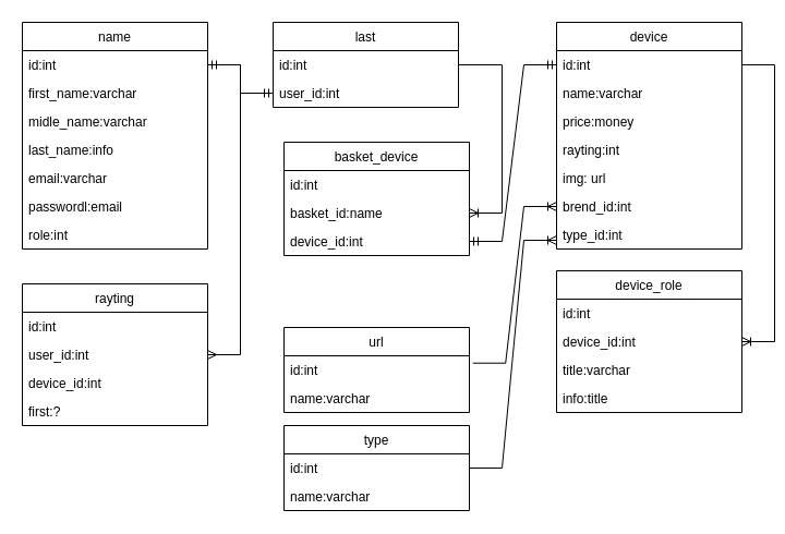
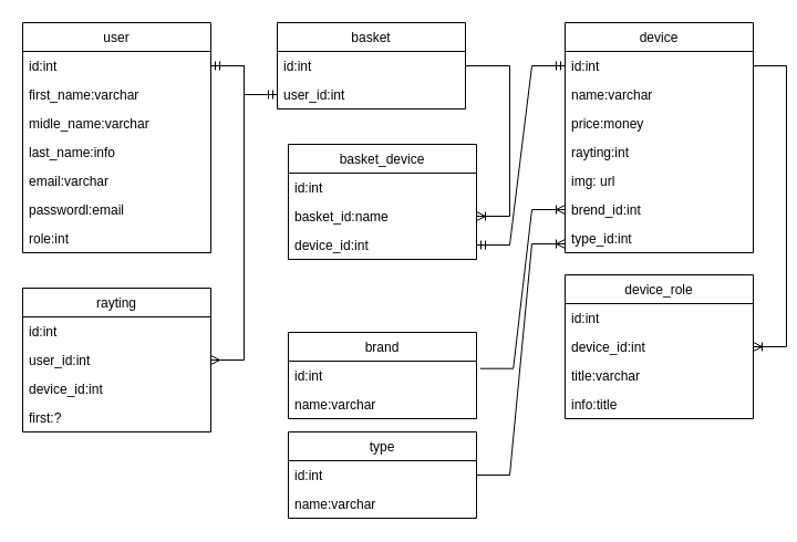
  <mxCell id="0" />
  <mxCell id="1" parent="0" />
- <mxCell id="2" value="name" style="swimlane;fontStyle=0;childLayout=stackLayout;horizontal=1;startSize=26;fillColor=none;horizontalStack=0;resizeParent=1;resizeParentMax=0;resizeLast=0;collapsible=1;marginBottom=0;" vertex="1" parent="1"><mxGeometry x="20" y="20" width="170" height="208" as="geometry"><mxRectangle x="80" y="50" width="60" height="26" as="alternateBounds" /></mxGeometry></mxCell>
+ <mxCell id="2" value="user" style="swimlane;fontStyle=0;childLayout=stackLayout;horizontal=1;startSize=26;fillColor=none;horizontalStack=0;resizeParent=1;resizeParentMax=0;resizeLast=0;collapsible=1;marginBottom=0;" vertex="1" parent="1"><mxGeometry x="20" y="20" width="170" height="208" as="geometry"><mxRectangle x="80" y="50" width="60" height="26" as="alternateBounds" /></mxGeometry></mxCell>
  <mxCell id="3" value="id:int" style="text;strokeColor=none;fillColor=none;align=left;verticalAlign=top;spacingLeft=4;spacingRight=4;overflow=hidden;rotatable=0;points=[[0,0.5],[1,0.5]];portConstraint=eastwest;" vertex="1" parent="2"><mxGeometry y="26" width="170" height="26" as="geometry" /></mxCell>
  <mxCell id="4" value="first_name:varchar" style="text;strokeColor=none;fillColor=none;align=left;verticalAlign=top;spacingLeft=4;spacingRight=4;overflow=hidden;rotatable=0;points=[[0,0.5],[1,0.5]];portConstraint=eastwest;" vertex="1" parent="2"><mxGeometry y="52" width="170" height="26" as="geometry" /></mxCell>
  <mxCell id="5" value="midle_name:varchar" style="text;strokeColor=none;fillColor=none;align=left;verticalAlign=top;spacingLeft=4;spacingRight=4;overflow=hidden;rotatable=0;points=[[0,0.5],[1,0.5]];portConstraint=eastwest;" vertex="1" parent="2"><mxGeometry y="78" width="170" height="26" as="geometry" /></mxCell>
  <mxCell id="6" value="last_name:info" style="text;strokeColor=none;fillColor=none;align=left;verticalAlign=top;spacingLeft=4;spacingRight=4;overflow=hidden;rotatable=0;points=[[0,0.5],[1,0.5]];portConstraint=eastwest;" vertex="1" parent="2"><mxGeometry y="104" width="170" height="26" as="geometry" /></mxCell>
  <mxCell id="7" value="email:varchar" style="text;strokeColor=none;fillColor=none;align=left;verticalAlign=top;spacingLeft=4;spacingRight=4;overflow=hidden;rotatable=0;points=[[0,0.5],[1,0.5]];portConstraint=eastwest;" vertex="1" parent="2"><mxGeometry y="130" width="170" height="26" as="geometry" /></mxCell>
  <mxCell id="8" value="passwordl:email" style="text;strokeColor=none;fillColor=none;align=left;verticalAlign=top;spacingLeft=4;spacingRight=4;overflow=hidden;rotatable=0;points=[[0,0.5],[1,0.5]];portConstraint=eastwest;" vertex="1" parent="2"><mxGeometry y="156" width="170" height="26" as="geometry" /></mxCell>
  <mxCell id="9" value="role:int" style="text;strokeColor=none;fillColor=none;align=left;verticalAlign=top;spacingLeft=4;spacingRight=4;overflow=hidden;rotatable=0;points=[[0,0.5],[1,0.5]];portConstraint=eastwest;" vertex="1" parent="2"><mxGeometry y="182" width="170" height="26" as="geometry" /></mxCell>
- <mxCell id="10" value="last" style="swimlane;fontStyle=0;childLayout=stackLayout;horizontal=1;startSize=26;fillColor=none;horizontalStack=0;resizeParent=1;resizeParentMax=0;resizeLast=0;collapsible=1;marginBottom=0;" vertex="1" parent="1"><mxGeometry x="250" y="20" width="170" height="78" as="geometry"><mxRectangle x="80" y="50" width="60" height="26" as="alternateBounds" /></mxGeometry></mxCell>
+ <mxCell id="10" value="basket" style="swimlane;fontStyle=0;childLayout=stackLayout;horizontal=1;startSize=26;fillColor=none;horizontalStack=0;resizeParent=1;resizeParentMax=0;resizeLast=0;collapsible=1;marginBottom=0;" vertex="1" parent="1"><mxGeometry x="250" y="20" width="170" height="78" as="geometry"><mxRectangle x="80" y="50" width="60" height="26" as="alternateBounds" /></mxGeometry></mxCell>
  <mxCell id="11" value="id:int" style="text;strokeColor=none;fillColor=none;align=left;verticalAlign=top;spacingLeft=4;spacingRight=4;overflow=hidden;rotatable=0;points=[[0,0.5],[1,0.5]];portConstraint=eastwest;" vertex="1" parent="10"><mxGeometry y="26" width="170" height="26" as="geometry" /></mxCell>
  <mxCell id="12" value="user_id:int" style="text;strokeColor=none;fillColor=none;align=left;verticalAlign=top;spacingLeft=4;spacingRight=4;overflow=hidden;rotatable=0;points=[[0,0.5],[1,0.5]];portConstraint=eastwest;" vertex="1" parent="10"><mxGeometry y="52" width="170" height="26" as="geometry" /></mxCell>
  <mxCell id="13" value="" style="edgeStyle=entityRelationEdgeStyle;fontSize=12;html=1;endArrow=ERmandOne;startArrow=ERmandOne;rounded=0;" edge="1" parent="1" source="3" target="12"><mxGeometry width="100" height="100" relative="1" as="geometry"><mxPoint x="190" y="159" as="sourcePoint" /><mxPoint x="331.421" y="59" as="targetPoint" /></mxGeometry></mxCell>
  <mxCell id="14" value="device" style="swimlane;fontStyle=0;childLayout=stackLayout;horizontal=1;startSize=26;fillColor=none;horizontalStack=0;resizeParent=1;resizeParentMax=0;resizeLast=0;collapsible=1;marginBottom=0;" vertex="1" parent="1"><mxGeometry x="510" y="20" width="170" height="208" as="geometry"><mxRectangle x="80" y="50" width="60" height="26" as="alternateBounds" /></mxGeometry></mxCell>
  <mxCell id="15" value="id:int" style="text;strokeColor=none;fillColor=none;align=left;verticalAlign=top;spacingLeft=4;spacingRight=4;overflow=hidden;rotatable=0;points=[[0,0.5],[1,0.5]];portConstraint=eastwest;" vertex="1" parent="14"><mxGeometry y="26" width="170" height="26" as="geometry" /></mxCell>
  <mxCell id="16" value="name:varchar" style="text;strokeColor=none;fillColor=none;align=left;verticalAlign=top;spacingLeft=4;spacingRight=4;overflow=hidden;rotatable=0;points=[[0,0.5],[1,0.5]];portConstraint=eastwest;" vertex="1" parent="14"><mxGeometry y="52" width="170" height="26" as="geometry" /></mxCell>
  <mxCell id="17" value="price:money" style="text;strokeColor=none;fillColor=none;align=left;verticalAlign=top;spacingLeft=4;spacingRight=4;overflow=hidden;rotatable=0;points=[[0,0.5],[1,0.5]];portConstraint=eastwest;" vertex="1" parent="14"><mxGeometry y="78" width="170" height="26" as="geometry" /></mxCell>
  <mxCell id="18" value="rayting:int" style="text;strokeColor=none;fillColor=none;align=left;verticalAlign=top;spacingLeft=4;spacingRight=4;overflow=hidden;rotatable=0;points=[[0,0.5],[1,0.5]];portConstraint=eastwest;" vertex="1" parent="14"><mxGeometry y="104" width="170" height="26" as="geometry" /></mxCell>
  <mxCell id="19" value="img: url" style="text;strokeColor=none;fillColor=none;align=left;verticalAlign=top;spacingLeft=4;spacingRight=4;overflow=hidden;rotatable=0;points=[[0,0.5],[1,0.5]];portConstraint=eastwest;" vertex="1" parent="14"><mxGeometry y="130" width="170" height="26" as="geometry" /></mxCell>
  <mxCell id="20" value="brend_id:int" style="text;strokeColor=none;fillColor=none;align=left;verticalAlign=top;spacingLeft=4;spacingRight=4;overflow=hidden;rotatable=0;points=[[0,0.5],[1,0.5]];portConstraint=eastwest;" vertex="1" parent="14"><mxGeometry y="156" width="170" height="26" as="geometry" /></mxCell>
  <mxCell id="21" value="type_id:int" style="text;strokeColor=none;fillColor=none;align=left;verticalAlign=top;spacingLeft=4;spacingRight=4;overflow=hidden;rotatable=0;points=[[0,0.5],[1,0.5]];portConstraint=eastwest;" vertex="1" parent="14"><mxGeometry y="182" width="170" height="26" as="geometry" /></mxCell>
  <mxCell id="22" value="type" style="swimlane;fontStyle=0;childLayout=stackLayout;horizontal=1;startSize=26;fillColor=none;horizontalStack=0;resizeParent=1;resizeParentMax=0;resizeLast=0;collapsible=1;marginBottom=0;" vertex="1" parent="1"><mxGeometry x="260" y="390" width="170" height="78" as="geometry"><mxRectangle x="80" y="50" width="60" height="26" as="alternateBounds" /></mxGeometry></mxCell>
  <mxCell id="23" value="id:int" style="text;strokeColor=none;fillColor=none;align=left;verticalAlign=top;spacingLeft=4;spacingRight=4;overflow=hidden;rotatable=0;points=[[0,0.5],[1,0.5]];portConstraint=eastwest;" vertex="1" parent="22"><mxGeometry y="26" width="170" height="26" as="geometry" /></mxCell>
  <mxCell id="24" value="name:varchar" style="text;strokeColor=none;fillColor=none;align=left;verticalAlign=top;spacingLeft=4;spacingRight=4;overflow=hidden;rotatable=0;points=[[0,0.5],[1,0.5]];portConstraint=eastwest;" vertex="1" parent="22"><mxGeometry y="52" width="170" height="26" as="geometry" /></mxCell>
- <mxCell id="25" value="url" style="swimlane;fontStyle=0;childLayout=stackLayout;horizontal=1;startSize=26;fillColor=none;horizontalStack=0;resizeParent=1;resizeParentMax=0;resizeLast=0;collapsible=1;marginBottom=0;" vertex="1" parent="1"><mxGeometry x="260" y="300" width="170" height="78" as="geometry"><mxRectangle x="80" y="50" width="60" height="26" as="alternateBounds" /></mxGeometry></mxCell>
+ <mxCell id="25" value="brand" style="swimlane;fontStyle=0;childLayout=stackLayout;horizontal=1;startSize=26;fillColor=none;horizontalStack=0;resizeParent=1;resizeParentMax=0;resizeLast=0;collapsible=1;marginBottom=0;" vertex="1" parent="1"><mxGeometry x="260" y="300" width="170" height="78" as="geometry"><mxRectangle x="80" y="50" width="60" height="26" as="alternateBounds" /></mxGeometry></mxCell>
  <mxCell id="26" value="id:int" style="text;strokeColor=none;fillColor=none;align=left;verticalAlign=top;spacingLeft=4;spacingRight=4;overflow=hidden;rotatable=0;points=[[0,0.5],[1,0.5]];portConstraint=eastwest;" vertex="1" parent="25"><mxGeometry y="26" width="170" height="26" as="geometry" /></mxCell>
  <mxCell id="27" value="name:varchar" style="text;strokeColor=none;fillColor=none;align=left;verticalAlign=top;spacingLeft=4;spacingRight=4;overflow=hidden;rotatable=0;points=[[0,0.5],[1,0.5]];portConstraint=eastwest;" vertex="1" parent="25"><mxGeometry y="52" width="170" height="26" as="geometry" /></mxCell>
  <mxCell id="28" value="" style="edgeStyle=entityRelationEdgeStyle;fontSize=12;html=1;endArrow=ERoneToMany;rounded=0;exitX=1.019;exitY=0.258;exitDx=0;exitDy=0;exitPerimeter=0;" edge="1" parent="1" source="26" target="20"><mxGeometry width="100" height="100" relative="1" as="geometry"><mxPoint x="390" y="260" as="sourcePoint" /><mxPoint x="490" y="160" as="targetPoint" /></mxGeometry></mxCell>
  <mxCell id="29" value="" style="edgeStyle=entityRelationEdgeStyle;fontSize=12;html=1;endArrow=ERoneToMany;rounded=0;" edge="1" parent="1" source="23"><mxGeometry width="100" height="100" relative="1" as="geometry"><mxPoint x="410" y="320" as="sourcePoint" /><mxPoint x="510" y="220" as="targetPoint" /></mxGeometry></mxCell>
  <mxCell id="30" value="device_role" style="swimlane;fontStyle=0;childLayout=stackLayout;horizontal=1;startSize=26;fillColor=none;horizontalStack=0;resizeParent=1;resizeParentMax=0;resizeLast=0;collapsible=1;marginBottom=0;" vertex="1" parent="1"><mxGeometry x="510" y="248" width="170" height="130" as="geometry"><mxRectangle x="80" y="50" width="60" height="26" as="alternateBounds" /></mxGeometry></mxCell>
  <mxCell id="31" value="id:int" style="text;strokeColor=none;fillColor=none;align=left;verticalAlign=top;spacingLeft=4;spacingRight=4;overflow=hidden;rotatable=0;points=[[0,0.5],[1,0.5]];portConstraint=eastwest;" vertex="1" parent="30"><mxGeometry y="26" width="170" height="26" as="geometry" /></mxCell>
  <mxCell id="32" value="device_id:int" style="text;strokeColor=none;fillColor=none;align=left;verticalAlign=top;spacingLeft=4;spacingRight=4;overflow=hidden;rotatable=0;points=[[0,0.5],[1,0.5]];portConstraint=eastwest;" vertex="1" parent="30"><mxGeometry y="52" width="170" height="26" as="geometry" /></mxCell>
  <mxCell id="33" value="title:varchar" style="text;strokeColor=none;fillColor=none;align=left;verticalAlign=top;spacingLeft=4;spacingRight=4;overflow=hidden;rotatable=0;points=[[0,0.5],[1,0.5]];portConstraint=eastwest;" vertex="1" parent="30"><mxGeometry y="78" width="170" height="26" as="geometry" /></mxCell>
  <mxCell id="34" value="info:title" style="text;strokeColor=none;fillColor=none;align=left;verticalAlign=top;spacingLeft=4;spacingRight=4;overflow=hidden;rotatable=0;points=[[0,0.5],[1,0.5]];portConstraint=eastwest;" vertex="1" parent="30"><mxGeometry y="104" width="170" height="26" as="geometry" /></mxCell>
  <mxCell id="35" value="" style="edgeStyle=entityRelationEdgeStyle;fontSize=12;html=1;endArrow=ERoneToMany;rounded=0;" edge="1" parent="1" source="15" target="32"><mxGeometry width="100" height="100" relative="1" as="geometry"><mxPoint x="330" y="260" as="sourcePoint" /><mxPoint x="430" y="160" as="targetPoint" /></mxGeometry></mxCell>
  <mxCell id="36" value="basket_device" style="swimlane;fontStyle=0;childLayout=stackLayout;horizontal=1;startSize=26;fillColor=none;horizontalStack=0;resizeParent=1;resizeParentMax=0;resizeLast=0;collapsible=1;marginBottom=0;" vertex="1" parent="1"><mxGeometry x="260" y="130" width="170" height="104" as="geometry"><mxRectangle x="80" y="50" width="60" height="26" as="alternateBounds" /></mxGeometry></mxCell>
  <mxCell id="37" value="id:int" style="text;strokeColor=none;fillColor=none;align=left;verticalAlign=top;spacingLeft=4;spacingRight=4;overflow=hidden;rotatable=0;points=[[0,0.5],[1,0.5]];portConstraint=eastwest;" vertex="1" parent="36"><mxGeometry y="26" width="170" height="26" as="geometry" /></mxCell>
  <mxCell id="38" value="basket_id:name" style="text;strokeColor=none;fillColor=none;align=left;verticalAlign=top;spacingLeft=4;spacingRight=4;overflow=hidden;rotatable=0;points=[[0,0.5],[1,0.5]];portConstraint=eastwest;" vertex="1" parent="36"><mxGeometry y="52" width="170" height="26" as="geometry" /></mxCell>
  <mxCell id="39" value="device_id:int" style="text;strokeColor=none;fillColor=none;align=left;verticalAlign=top;spacingLeft=4;spacingRight=4;overflow=hidden;rotatable=0;points=[[0,0.5],[1,0.5]];portConstraint=eastwest;" vertex="1" parent="36"><mxGeometry y="78" width="170" height="26" as="geometry" /></mxCell>
  <mxCell id="40" value="" style="edgeStyle=entityRelationEdgeStyle;fontSize=12;html=1;endArrow=ERmandOne;startArrow=ERmandOne;rounded=0;" edge="1" parent="1" source="39" target="15"><mxGeometry width="100" height="100" relative="1" as="geometry"><mxPoint x="330" y="200" as="sourcePoint" /><mxPoint x="430" y="100" as="targetPoint" /></mxGeometry></mxCell>
  <mxCell id="41" value="" style="edgeStyle=entityRelationEdgeStyle;fontSize=12;html=1;endArrow=ERoneToMany;rounded=0;" edge="1" parent="1" source="11" target="38"><mxGeometry width="100" height="100" relative="1" as="geometry"><mxPoint x="330" y="200" as="sourcePoint" /><mxPoint x="430" y="100" as="targetPoint" /></mxGeometry></mxCell>
  <mxCell id="42" value="rayting" style="swimlane;fontStyle=0;childLayout=stackLayout;horizontal=1;startSize=26;fillColor=none;horizontalStack=0;resizeParent=1;resizeParentMax=0;resizeLast=0;collapsible=1;marginBottom=0;" vertex="1" parent="1"><mxGeometry x="20" y="260" width="170" height="130" as="geometry"><mxRectangle x="80" y="50" width="60" height="26" as="alternateBounds" /></mxGeometry></mxCell>
  <mxCell id="43" value="id:int" style="text;strokeColor=none;fillColor=none;align=left;verticalAlign=top;spacingLeft=4;spacingRight=4;overflow=hidden;rotatable=0;points=[[0,0.5],[1,0.5]];portConstraint=eastwest;" vertex="1" parent="42"><mxGeometry y="26" width="170" height="26" as="geometry" /></mxCell>
  <mxCell id="44" value="user_id:int&#10;" style="text;strokeColor=none;fillColor=none;align=left;verticalAlign=top;spacingLeft=4;spacingRight=4;overflow=hidden;rotatable=0;points=[[0,0.5],[1,0.5]];portConstraint=eastwest;" vertex="1" parent="42"><mxGeometry y="52" width="170" height="26" as="geometry" /></mxCell>
  <mxCell id="45" value="device_id:int&#10;" style="text;strokeColor=none;fillColor=none;align=left;verticalAlign=top;spacingLeft=4;spacingRight=4;overflow=hidden;rotatable=0;points=[[0,0.5],[1,0.5]];portConstraint=eastwest;" vertex="1" parent="42"><mxGeometry y="78" width="170" height="26" as="geometry" /></mxCell>
  <mxCell id="46" value="first:?" style="text;strokeColor=none;fillColor=none;align=left;verticalAlign=top;spacingLeft=4;spacingRight=4;overflow=hidden;rotatable=0;points=[[0,0.5],[1,0.5]];portConstraint=eastwest;" vertex="1" parent="42"><mxGeometry y="104" width="170" height="26" as="geometry" /></mxCell>
  <mxCell id="47" value="" style="edgeStyle=entityRelationEdgeStyle;fontSize=12;html=1;endArrow=ERmany;rounded=0;" edge="1" parent="1" source="3" target="44"><mxGeometry width="100" height="100" relative="1" as="geometry"><mxPoint x="100" y="230" as="sourcePoint" /><mxPoint x="430" y="160" as="targetPoint" /></mxGeometry></mxCell>
